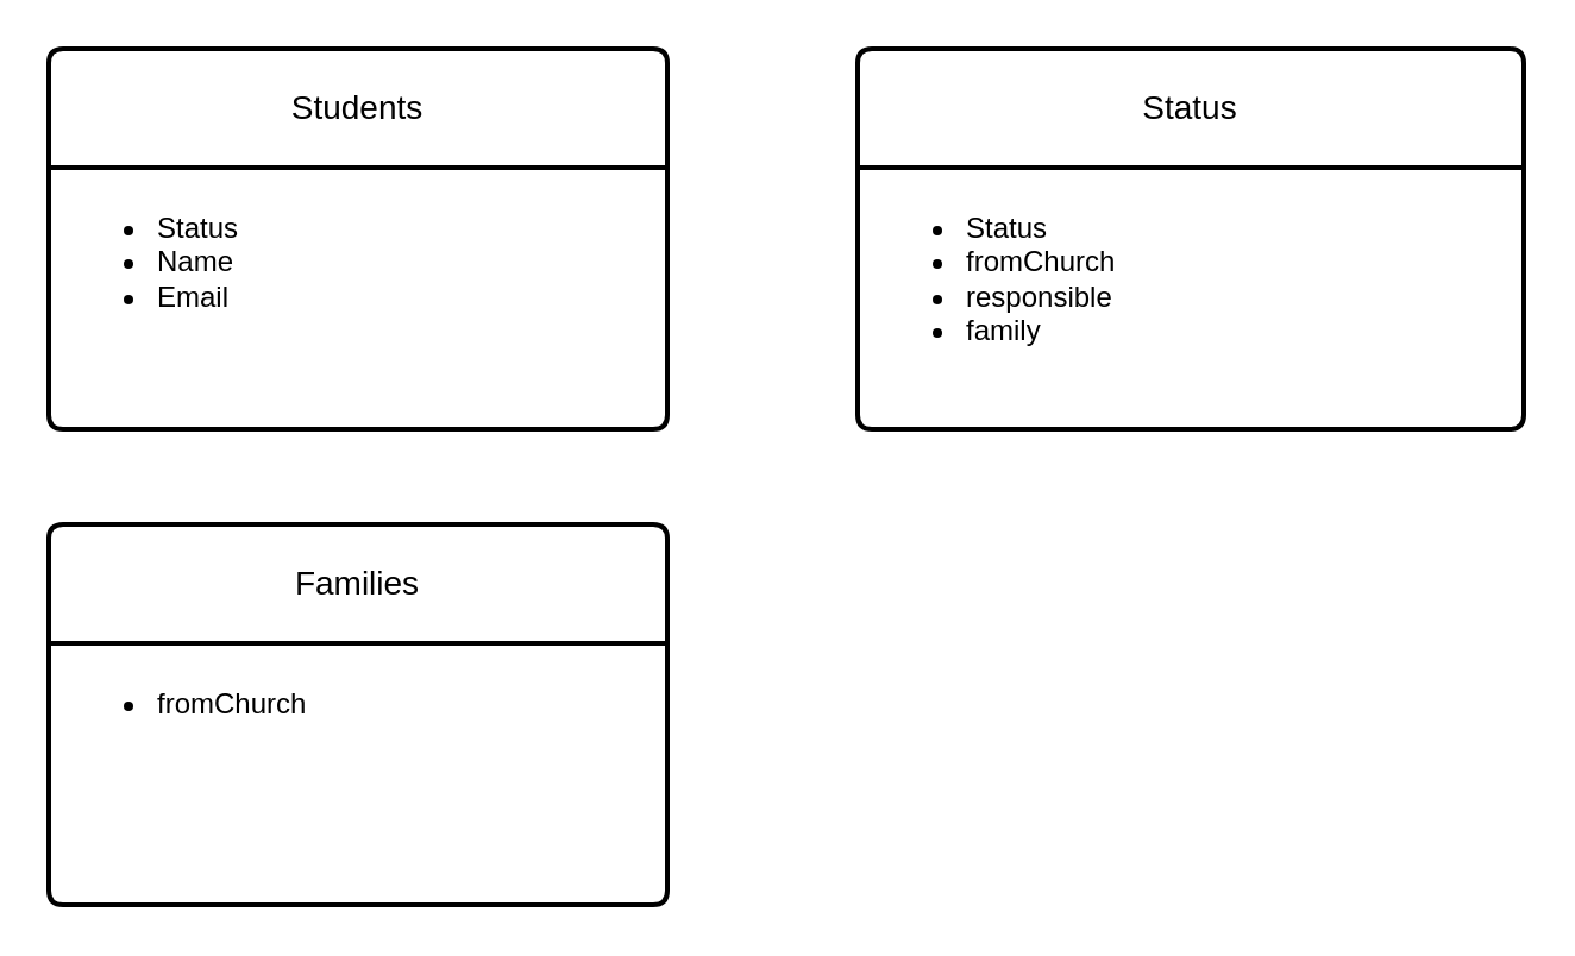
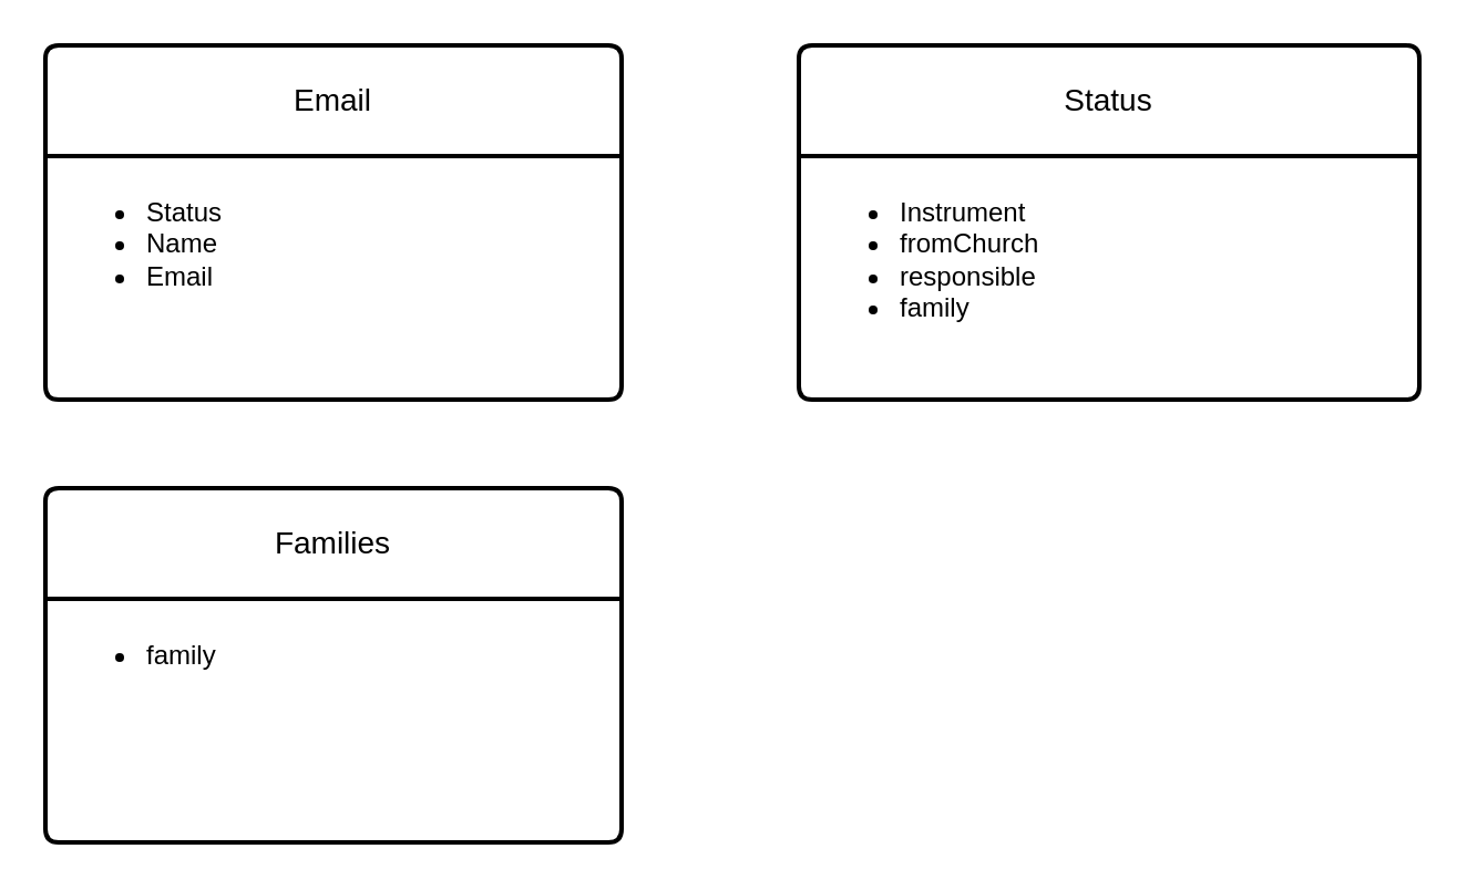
  <mxCell id="0" />
  <mxCell id="1" parent="0" />
- <mxCell id="2" value="Students" style="swimlane;childLayout=stackLayout;horizontal=1;startSize=50;horizontalStack=0;rounded=1;fontSize=14;fontStyle=0;strokeWidth=2;resizeParent=0;resizeLast=1;shadow=0;dashed=0;align=center;arcSize=4;whiteSpace=wrap;html=1;" vertex="1" parent="1"><mxGeometry x="20" y="20" width="260" height="160" as="geometry" /></mxCell>
+ <mxCell id="2" value="Email" style="swimlane;childLayout=stackLayout;horizontal=1;startSize=50;horizontalStack=0;rounded=1;fontSize=14;fontStyle=0;strokeWidth=2;resizeParent=0;resizeLast=1;shadow=0;dashed=0;align=center;arcSize=4;whiteSpace=wrap;html=1;" vertex="1" parent="1"><mxGeometry x="20" y="20" width="260" height="160" as="geometry" /></mxCell>
  <mxCell id="3" value="&lt;ul&gt;&lt;li&gt;Status&lt;/li&gt;&lt;li&gt;Name&lt;/li&gt;&lt;li&gt;Email&lt;/li&gt;&lt;/ul&gt;" style="align=left;strokeColor=none;fillColor=none;spacingLeft=4;fontSize=12;verticalAlign=top;resizable=0;rotatable=0;part=1;html=1;" vertex="1" parent="2"><mxGeometry y="50" width="260" height="110" as="geometry" /></mxCell>
  <mxCell id="4" value="Status" style="swimlane;childLayout=stackLayout;horizontal=1;startSize=50;horizontalStack=0;rounded=1;fontSize=14;fontStyle=0;strokeWidth=2;resizeParent=0;resizeLast=1;shadow=0;dashed=0;align=center;arcSize=4;whiteSpace=wrap;html=1;" vertex="1" parent="1"><mxGeometry x="360" y="20" width="280" height="160" as="geometry" /></mxCell>
- <mxCell id="5" value="&lt;ul&gt;&lt;li&gt;Status&lt;/li&gt;&lt;li&gt;fromChurch&lt;/li&gt;&lt;li&gt;responsible&lt;/li&gt;&lt;li&gt;family&lt;/li&gt;&lt;/ul&gt;" style="align=left;strokeColor=none;fillColor=none;spacingLeft=4;fontSize=12;verticalAlign=top;resizable=0;rotatable=0;part=1;html=1;" vertex="1" parent="4"><mxGeometry y="50" width="280" height="110" as="geometry" /></mxCell>
+ <mxCell id="5" value="&lt;ul&gt;&lt;li&gt;Instrument&lt;/li&gt;&lt;li&gt;fromChurch&lt;/li&gt;&lt;li&gt;responsible&lt;/li&gt;&lt;li&gt;family&lt;/li&gt;&lt;/ul&gt;" style="align=left;strokeColor=none;fillColor=none;spacingLeft=4;fontSize=12;verticalAlign=top;resizable=0;rotatable=0;part=1;html=1;" vertex="1" parent="4"><mxGeometry y="50" width="280" height="110" as="geometry" /></mxCell>
  <mxCell id="6" value="Families" style="swimlane;childLayout=stackLayout;horizontal=1;startSize=50;horizontalStack=0;rounded=1;fontSize=14;fontStyle=0;strokeWidth=2;resizeParent=0;resizeLast=1;shadow=0;dashed=0;align=center;arcSize=4;whiteSpace=wrap;html=1;" vertex="1" parent="1"><mxGeometry x="20" y="220" width="260" height="160" as="geometry" /></mxCell>
- <mxCell id="7" value="&lt;ul&gt;&lt;li&gt;fromChurch&lt;/li&gt;&lt;/ul&gt;" style="align=left;strokeColor=none;fillColor=none;spacingLeft=4;fontSize=12;verticalAlign=top;resizable=0;rotatable=0;part=1;html=1;" vertex="1" parent="6"><mxGeometry y="50" width="260" height="110" as="geometry" /></mxCell>
+ <mxCell id="7" value="&lt;ul&gt;&lt;li&gt;family&lt;/li&gt;&lt;/ul&gt;" style="align=left;strokeColor=none;fillColor=none;spacingLeft=4;fontSize=12;verticalAlign=top;resizable=0;rotatable=0;part=1;html=1;" vertex="1" parent="6"><mxGeometry y="50" width="260" height="110" as="geometry" /></mxCell>
